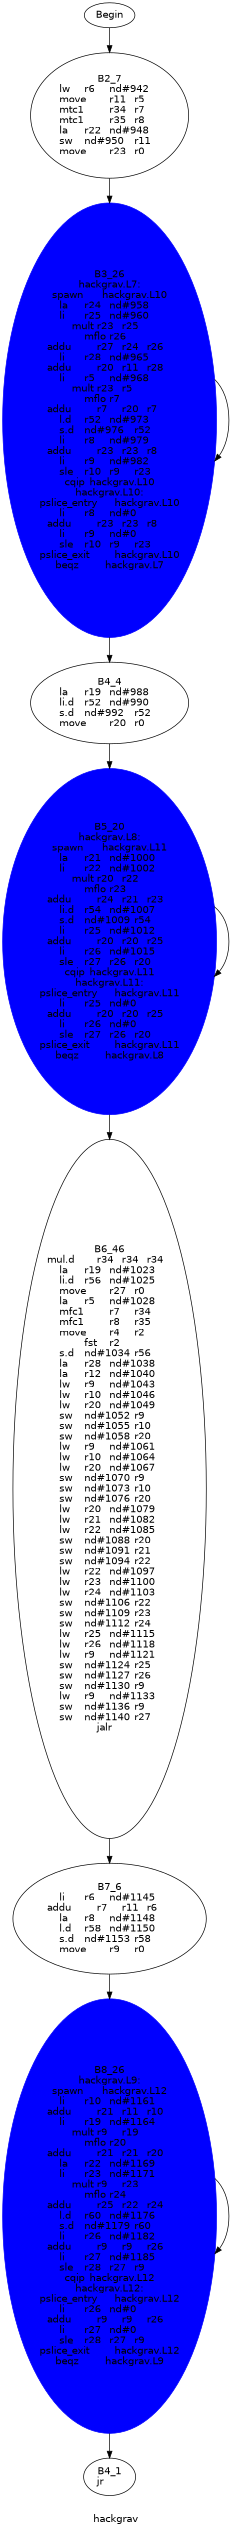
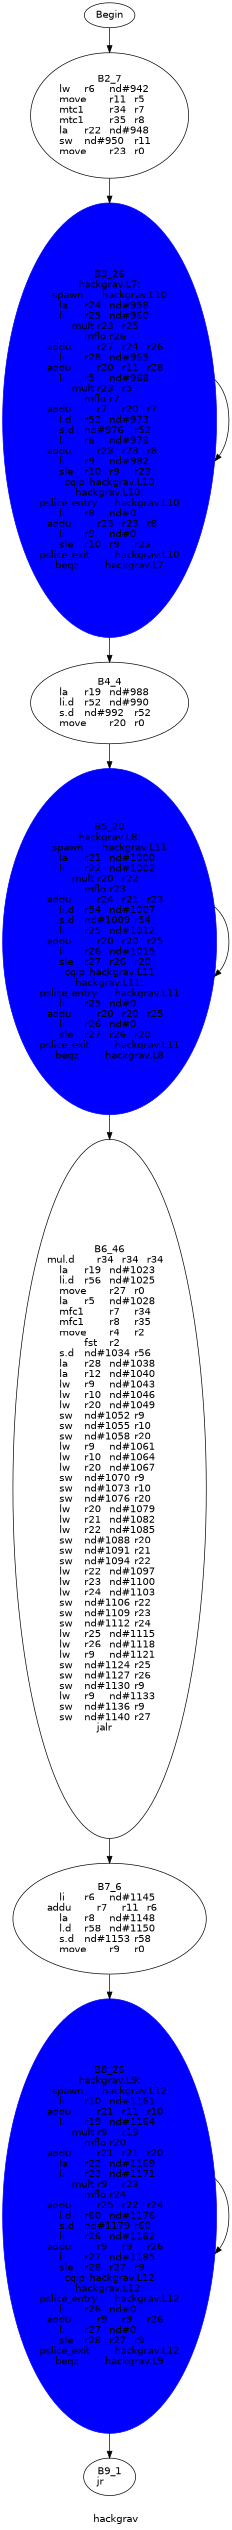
  digraph {
    color=purple
    fontname="DejaVu Sans"
    label=hackgrav
    style=dashed
    node [fontname="DejaVu Sans"]
    edge [fontname="DejaVu Sans"]
    n1 [label=Begin]
    n2 [label="B2_7\nlw	r6	nd#942	\nmove	r11	r5	\nmtc1	r34	r7	\nmtc1	r35	r8	\nla	r22	nd#948	\nsw	nd#950	r11	\nmove	r23	r0	\n"]
    n3 [color=blue label="B3_26\nhackgrav.L7:\nspawn	hackgrav.L10\nla	r24	nd#958	\nli	r25	nd#960	\nmult	r23	r25	\nmflo	r26	\naddu	r27	r24	r26	\nli	r28	nd#965	\naddu	r20	r11	r28	\nli	r5	nd#968	\nmult	r23	r5	\nmflo	r7	\naddu	r7	r20	r7	\nl.d	r52	nd#973	\ns.d	nd#976	r52	\nli	r8	nd#979	\naddu	r23	r23	r8	\nli	r9	nd#982	\nsle	r10	r9	r23	\ncqip	hackgrav.L10\nhackgrav.L10:\npslice_entry	hackgrav.L10\nli	r8	nd#0	\naddu	r23	r23	r8	\nli	r9	nd#0	\nsle	r10	r9	r23	\npslice_exit	hackgrav.L10\nbeqz	hackgrav.L7\n" shape=ellipse style=filled]
    n4 [label="B4_4\nla	r19	nd#988	\nli.d	r52	nd#990	\ns.d	nd#992	r52	\nmove	r20	r0	\n"]
    n5 [color=blue label="B5_20\nhackgrav.L8:\nspawn	hackgrav.L11\nla	r21	nd#1000	\nli	r22	nd#1002	\nmult	r20	r22	\nmflo	r23	\naddu	r24	r21	r23	\nli.d	r54	nd#1007	\ns.d	nd#1009	r54	\nli	r25	nd#1012	\naddu	r20	r20	r25	\nli	r26	nd#1015	\nsle	r27	r26	r20	\ncqip	hackgrav.L11\nhackgrav.L11:\npslice_entry	hackgrav.L11\nli	r25	nd#0	\naddu	r20	r20	r25	\nli	r26	nd#0	\nsle	r27	r26	r20	\npslice_exit	hackgrav.L11\nbeqz	hackgrav.L8\n" shape=ellipse style=filled]
    n6 [label="B6_46\nmul.d	r34	r34	r34	\nla	r19	nd#1023	\nli.d	r56	nd#1025	\nmove	r27	r0	\nla	r5	nd#1028	\nmfc1	r7	r34	\nmfc1	r8	r35	\nmove	r4	r2	\nfst	r2	\ns.d	nd#1034	r56	\nla	r28	nd#1038	\nla	r12	nd#1040	\nlw	r9	nd#1043	\nlw	r10	nd#1046	\nlw	r20	nd#1049	\nsw	nd#1052	r9	\nsw	nd#1055	r10	\nsw	nd#1058	r20	\nlw	r9	nd#1061	\nlw	r10	nd#1064	\nlw	r20	nd#1067	\nsw	nd#1070	r9	\nsw	nd#1073	r10	\nsw	nd#1076	r20	\nlw	r20	nd#1079	\nlw	r21	nd#1082	\nlw	r22	nd#1085	\nsw	nd#1088	r20	\nsw	nd#1091	r21	\nsw	nd#1094	r22	\nlw	r22	nd#1097	\nlw	r23	nd#1100	\nlw	r24	nd#1103	\nsw	nd#1106	r22	\nsw	nd#1109	r23	\nsw	nd#1112	r24	\nlw	r25	nd#1115	\nlw	r26	nd#1118	\nlw	r9	nd#1121	\nsw	nd#1124	r25	\nsw	nd#1127	r26	\nsw	nd#1130	r9	\nlw	r9	nd#1133	\nsw	nd#1136	r9	\nsw	nd#1140	r27	\njalr	\n"]
    n7 [label="B7_6\nli	r6	nd#1145	\naddu	r7	r11	r6	\nla	r8	nd#1148	\nl.d	r58	nd#1150	\ns.d	nd#1153	r58	\nmove	r9	r0	\n"]
    n8 [color=blue label="B8_26\nhackgrav.L9:\nspawn	hackgrav.L12\nli	r10	nd#1161	\naddu	r21	r11	r10	\nli	r19	nd#1164	\nmult	r9	r19	\nmflo	r20	\naddu	r21	r21	r20	\nla	r22	nd#1169	\nli	r23	nd#1171	\nmult	r9	r23	\nmflo	r24	\naddu	r25	r22	r24	\nl.d	r60	nd#1176	\ns.d	nd#1179	r60	\nli	r26	nd#1182	\naddu	r9	r9	r26	\nli	r27	nd#1185	\nsle	r28	r27	r9	\ncqip	hackgrav.L12\nhackgrav.L12:\npslice_entry	hackgrav.L12\nli	r26	nd#0	\naddu	r9	r9	r26	\nli	r27	nd#0	\nsle	r28	r27	r9	\npslice_exit	hackgrav.L12\nbeqz	hackgrav.L9\n" shape=ellipse style=filled]
-   n9 [label="B4_1\njr	\n"]
+   n9 [label="B9_1\njr	\n"]
    n1 -> n2
    n2 -> n3
    n3 -> n3
    n3 -> n4
    n4 -> n5
    n5 -> n5
    n5 -> n6
    n6 -> n7
    n7 -> n8
    n8 -> n8
    n8 -> n9
  }
